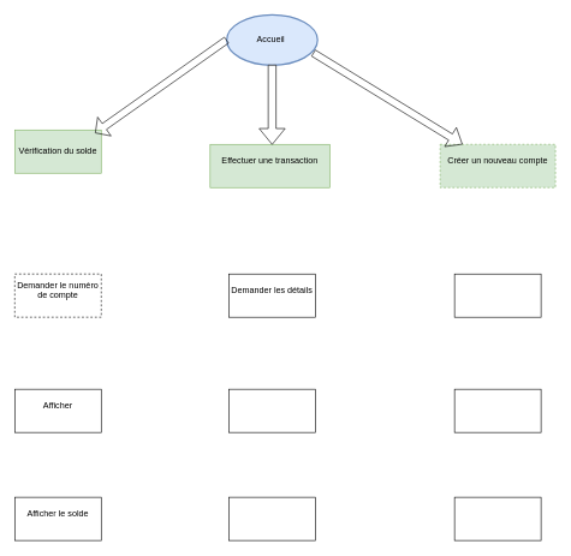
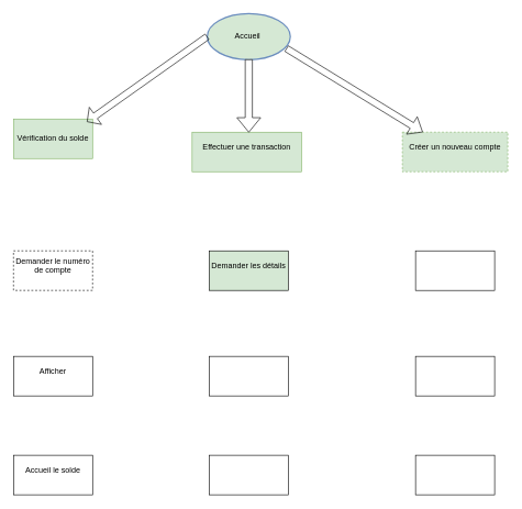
  <mxCell id="0" />
  <mxCell id="1" parent="0" />
- <mxCell id="2" value="&lt;font style=&quot;vertical-align: inherit;&quot;&gt;&lt;font style=&quot;vertical-align: inherit;&quot;&gt;Accueil&amp;nbsp;&lt;/font&gt;&lt;/font&gt;" style="ellipse;whiteSpace=wrap;html=1;fillColor=#dae8fc;strokeColor=#6c8ebf;strokeWidth=2;" vertex="1" parent="1"><mxGeometry x="314" y="20" width="126" height="70" as="geometry" /></mxCell>
+ <mxCell id="2" value="&lt;font style=&quot;vertical-align: inherit;&quot;&gt;&lt;font style=&quot;vertical-align: inherit;&quot;&gt;Accueil&amp;nbsp;&lt;/font&gt;&lt;/font&gt;" style="ellipse;whiteSpace=wrap;html=1;fillColor=#d5e8d4;strokeColor=#6c8ebf;strokeWidth=2;" vertex="1" parent="1"><mxGeometry x="314" y="20" width="126" height="70" as="geometry" /></mxCell>
  <mxCell id="3" value="&lt;font style=&quot;vertical-align: inherit;&quot;&gt;&lt;font style=&quot;vertical-align: inherit;&quot;&gt;Vérification du solde&lt;/font&gt;&lt;/font&gt;" style="rounded=1;whiteSpace=wrap;html=1;arcSize=0;fillColor=#d5e8d4;strokeColor=#82b366;" vertex="1" parent="1"><mxGeometry x="20" y="180" width="120" height="60" as="geometry" /></mxCell>
  <mxCell id="4" value="&#10;Effectuer une transaction&#10;&#10;" style="rounded=1;whiteSpace=wrap;html=1;arcSize=0;fillColor=#d5e8d4;strokeColor=#82b366;" vertex="1" parent="1"><mxGeometry x="291" y="200" width="166" height="60" as="geometry" /></mxCell>
  <mxCell id="5" value="&#10;Créer un nouveau compte&#10;&#10;" style="rounded=1;whiteSpace=wrap;html=1;arcSize=0;fillColor=#d5e8d4;strokeColor=#82b366;dashed=1;" vertex="1" parent="1"><mxGeometry x="610" y="200" width="160" height="60" as="geometry" /></mxCell>
  <mxCell id="6" value="" style="shape=flexArrow;endArrow=classic;html=1;rounded=0;endWidth=21;endSize=4.77;entryX=0.928;entryY=0.072;entryDx=0;entryDy=0;entryPerimeter=0;exitX=0;exitY=0.5;exitDx=0;exitDy=0;" edge="1" parent="1" source="2" target="3"><mxGeometry width="50" height="50" relative="1" as="geometry"><mxPoint x="230" y="100" as="sourcePoint" /><mxPoint x="210" y="170" as="targetPoint" /><Array as="points" /></mxGeometry></mxCell>
  <mxCell id="7" value="" style="shape=singleArrow;direction=south;whiteSpace=wrap;html=1;" vertex="1" parent="1"><mxGeometry x="359" y="90" width="36" height="110" as="geometry" /></mxCell>
  <mxCell id="8" value="" style="shape=flexArrow;endArrow=classic;html=1;rounded=0;exitX=0.952;exitY=0.757;exitDx=0;exitDy=0;exitPerimeter=0;" edge="1" parent="1" source="2" target="5"><mxGeometry width="50" height="50" relative="1" as="geometry"><mxPoint x="490" y="120" as="sourcePoint" /><mxPoint x="540" y="70" as="targetPoint" /></mxGeometry></mxCell>
  <mxCell id="9" value="&#10;Demander le numéro de compte&#10;&#10;" style="rounded=0;whiteSpace=wrap;html=1;dashed=1;" vertex="1" parent="1"><mxGeometry x="20" y="380" width="120" height="60" as="geometry" /></mxCell>
  <mxCell id="10" value="&#10;Afficher&#10;&#10;" style="rounded=0;whiteSpace=wrap;html=1;" vertex="1" parent="1"><mxGeometry x="20" y="540" width="120" height="60" as="geometry" /></mxCell>
- <mxCell id="11" value="&#10;Afficher le solde&#10;&#10;" style="rounded=0;whiteSpace=wrap;html=1;" vertex="1" parent="1"><mxGeometry x="20" y="690" width="120" height="60" as="geometry" /></mxCell>
- <mxCell id="12" value="&#10;Demander les détails&#10;&#10;" style="rounded=0;whiteSpace=wrap;html=1;" vertex="1" parent="1"><mxGeometry x="317" y="380" width="120" height="60" as="geometry" /></mxCell>
+ <mxCell id="11" value="&#10;Accueil le solde&#10;&#10;" style="rounded=0;whiteSpace=wrap;html=1;" vertex="1" parent="1"><mxGeometry x="20" y="690" width="120" height="60" as="geometry" /></mxCell>
+ <mxCell id="12" value="&#10;Demander les détails&#10;&#10;" style="rounded=0;whiteSpace=wrap;html=1;fillColor=#d5e8d4;" vertex="1" parent="1"><mxGeometry x="317" y="380" width="120" height="60" as="geometry" /></mxCell>
  <mxCell id="13" value="" style="rounded=0;whiteSpace=wrap;html=1;" vertex="1" parent="1"><mxGeometry x="317" y="540" width="120" height="60" as="geometry" /></mxCell>
  <mxCell id="14" value="" style="rounded=0;whiteSpace=wrap;html=1;" vertex="1" parent="1"><mxGeometry x="317" y="690" width="120" height="60" as="geometry" /></mxCell>
  <mxCell id="15" value="" style="rounded=0;whiteSpace=wrap;html=1;" vertex="1" parent="1"><mxGeometry x="630" y="380" width="120" height="60" as="geometry" /></mxCell>
  <mxCell id="16" value="" style="rounded=0;whiteSpace=wrap;html=1;" vertex="1" parent="1"><mxGeometry x="630" y="540" width="120" height="60" as="geometry" /></mxCell>
  <mxCell id="17" value="" style="rounded=0;whiteSpace=wrap;html=1;" vertex="1" parent="1"><mxGeometry x="630" y="690" width="120" height="60" as="geometry" /></mxCell>
